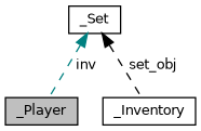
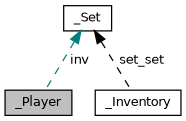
  digraph {
    node [color=black fillcolor=white fontname=Helvetica fontsize=10 shape=record style=filled]
    edge [dir=back fontname=Helvetica fontsize=10 labelfontname=Helvetica labelfontsize=10 style=dashed]
    n1 [fillcolor=grey75 fontcolor=black height=0.2 label=_Player width=0.4]
    n2 [height=0.2 label=_Inventory width=0.4]
    n3 [height=0.2 label=_Set width=0.4]
    n3 -> n1 [color=teal label=" inv"]
-   n3 -> n2 [color=black label=" set_obj"]
+   n3 -> n2 [color=black label=" set_set"]
  }
